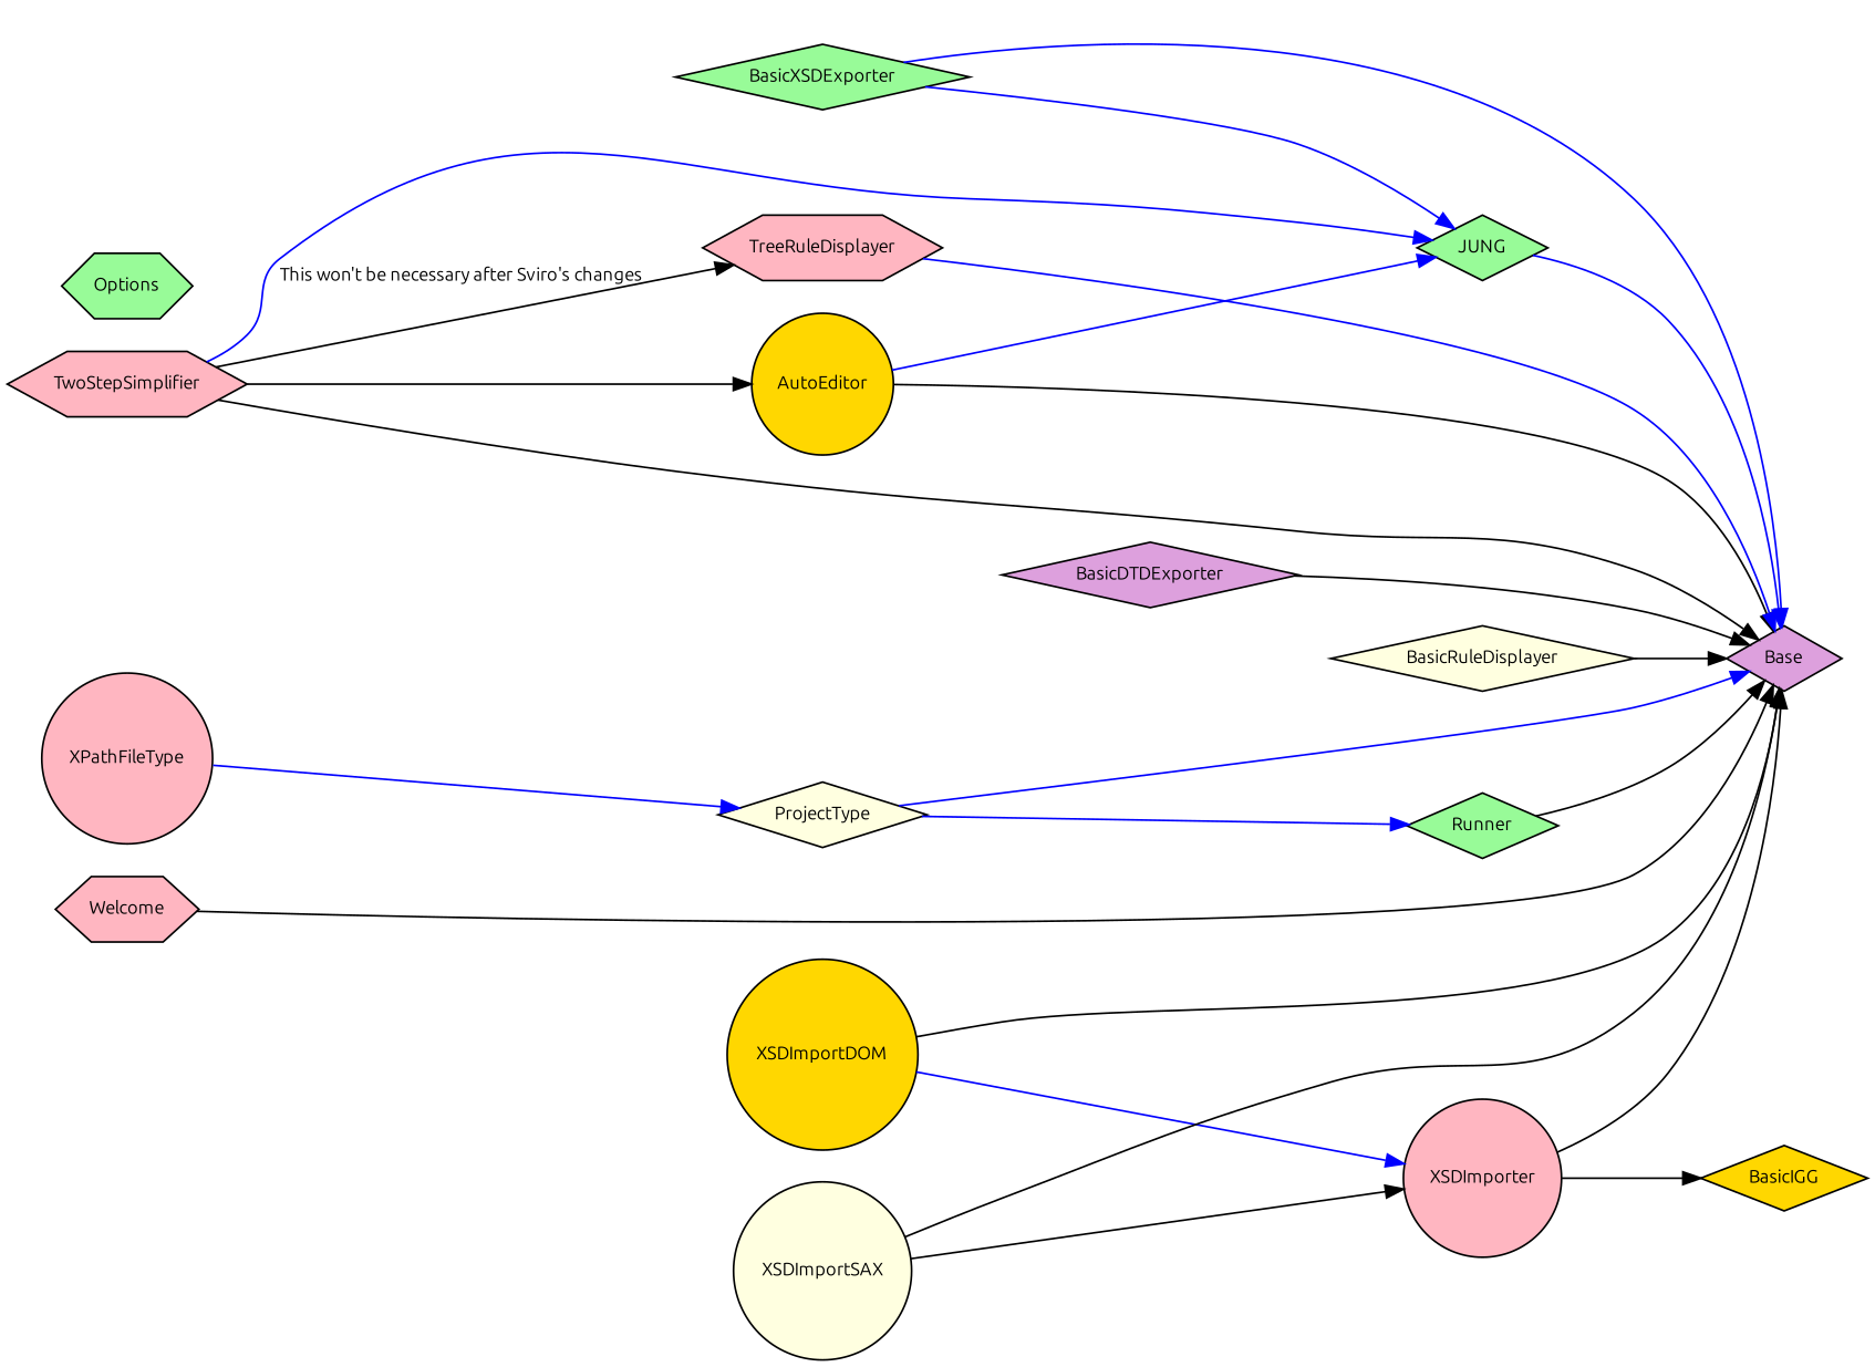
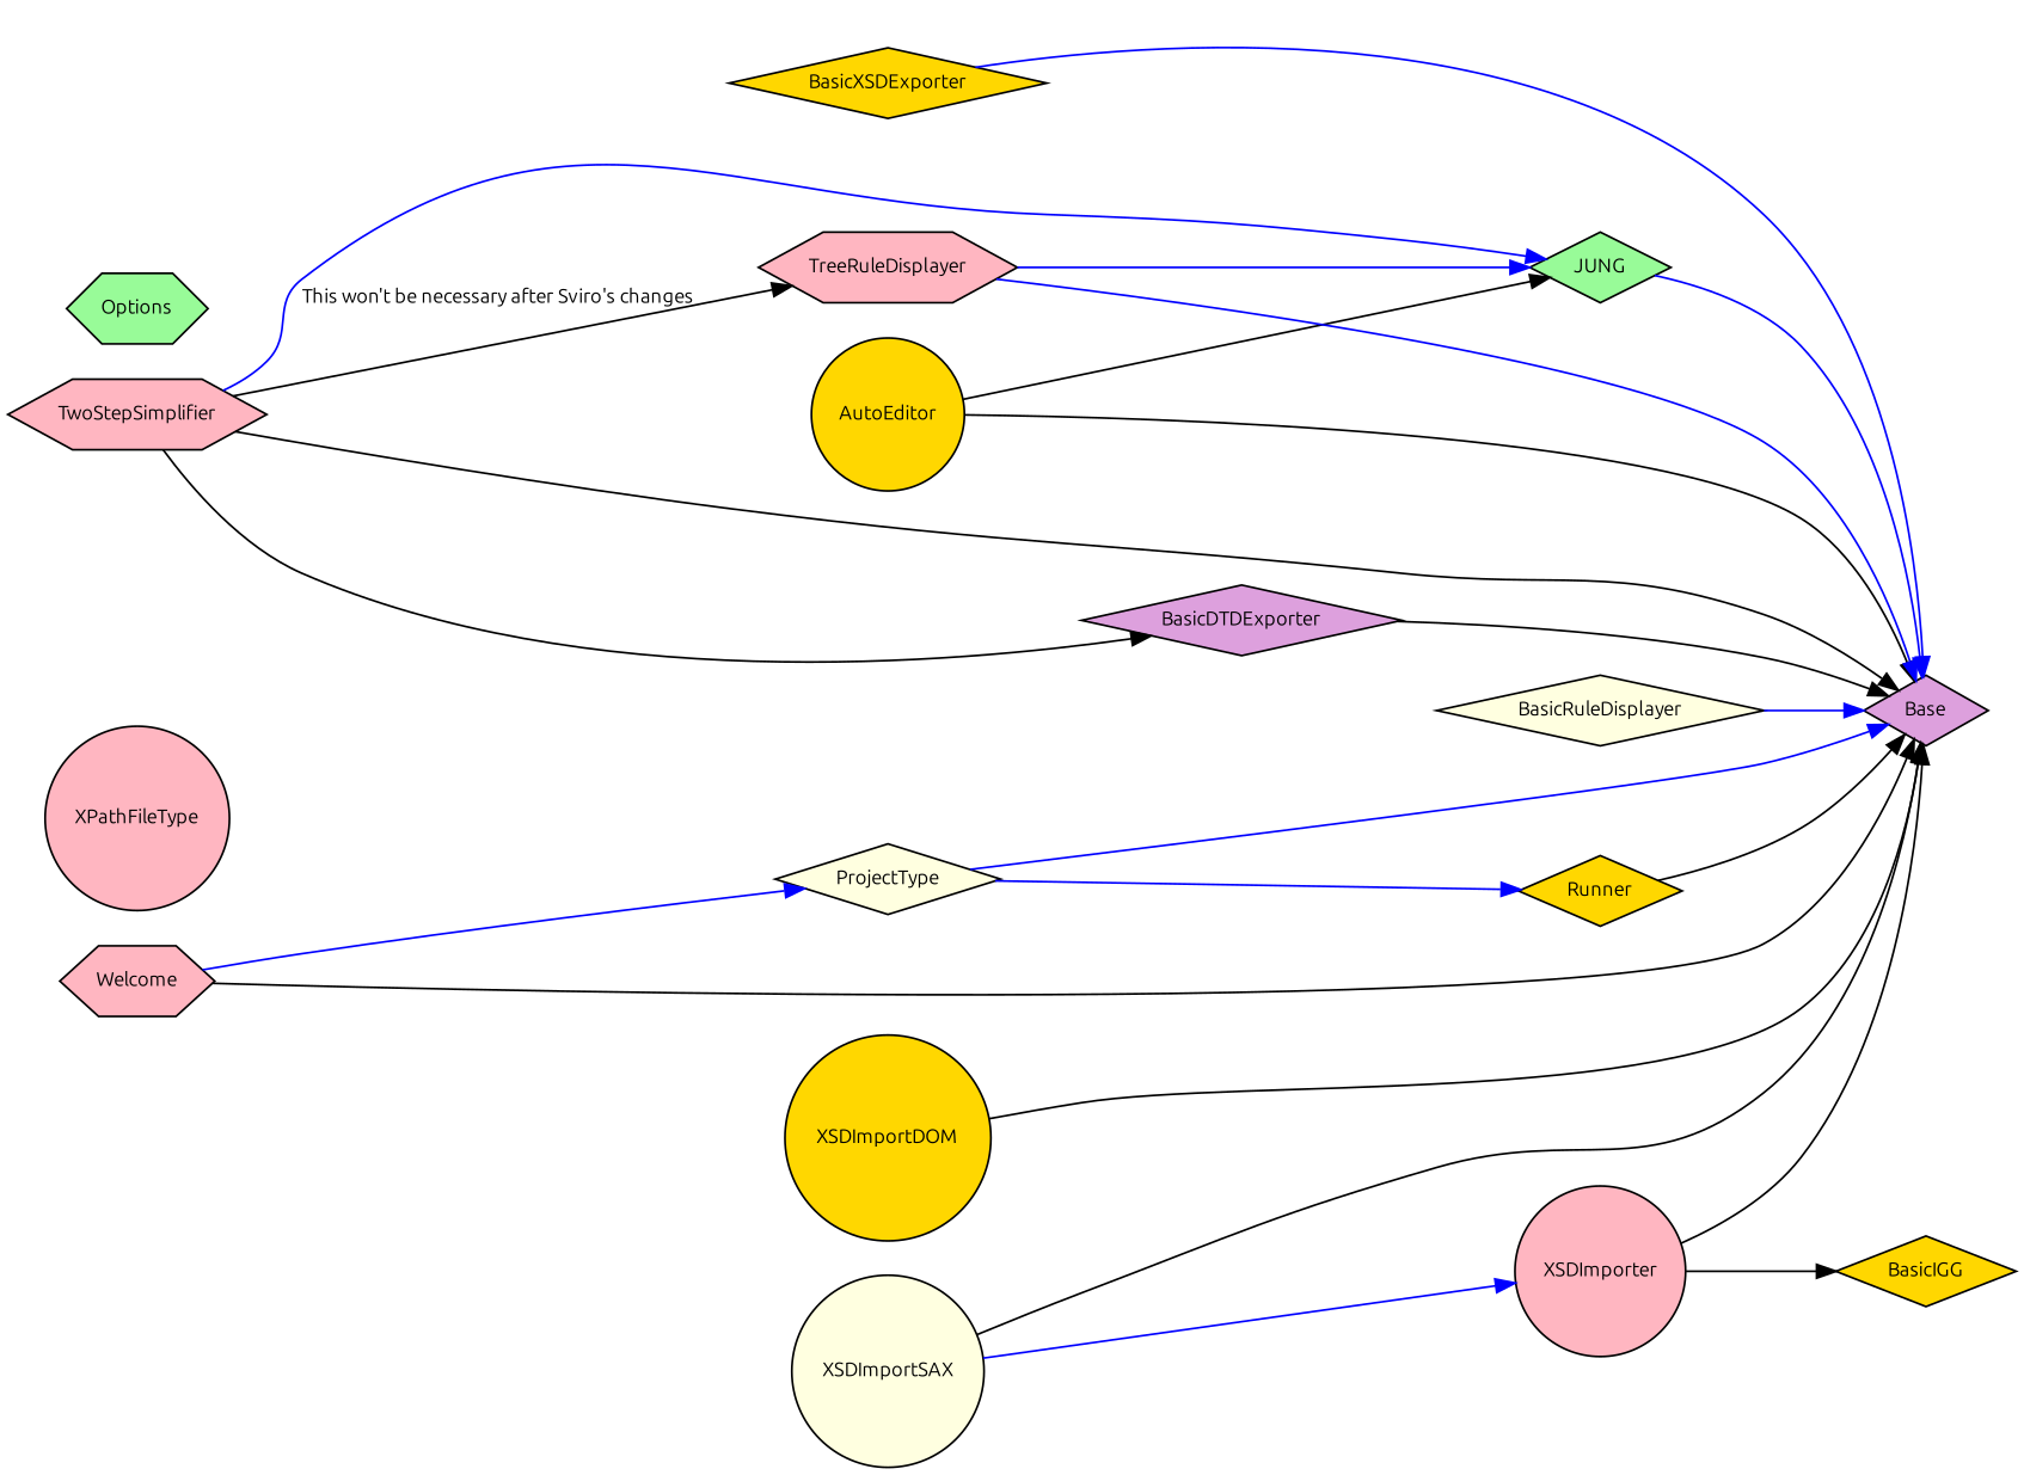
  digraph {
    fontname=Ubuntu
    rankdir=LR
    node [fillcolor=lightpink fontname=Ubuntu fontsize=10 shape=diamond style=filled]
    edge [color=black fontname=Ubuntu fontsize=10]
    AutoEditor [fillcolor=gold shape=circle]
    Base [fillcolor=plum]
    JUNG [fillcolor=palegreen]
    BasicDTDExporter [fillcolor=plum]
    BasicIGG [fillcolor=gold]
    BasicRuleDisplayer [fillcolor=lightyellow]
-   BasicXSDExporter [fillcolor=palegreen]
+   BasicXSDExporter [fillcolor=gold]
    Options [fillcolor=palegreen shape=hexagon]
    ProjectType [fillcolor=lightyellow]
-   Runner [fillcolor=palegreen]
+   Runner [fillcolor=gold]
    TreeRuleDisplayer [shape=hexagon]
    TwoStepSimplifier [shape=hexagon]
    Welcome [shape=hexagon]
    XPathFileType [shape=circle]
    XSDImportDOM [fillcolor=gold shape=circle]
    XSDImporter [shape=circle]
    XSDImportSAX [fillcolor=lightyellow shape=circle]
    AutoEditor -> Base
-   AutoEditor -> JUNG [color=blue]
+   AutoEditor -> JUNG
    JUNG -> Base [color=blue]
    BasicDTDExporter -> Base
-   BasicRuleDisplayer -> Base
+   BasicRuleDisplayer -> Base [color=blue]
    BasicXSDExporter -> Base [color=blue]
    ProjectType -> Base [color=blue]
    ProjectType -> Runner [color=blue]
    Runner -> Base
    TreeRuleDisplayer -> Base [color=blue]
-   BasicXSDExporter -> JUNG [color=blue]
-   TwoStepSimplifier -> AutoEditor
+   TreeRuleDisplayer -> JUNG [color=blue]
+   TwoStepSimplifier -> BasicDTDExporter
    TwoStepSimplifier -> Base
    TwoStepSimplifier -> JUNG [color=blue]
    TwoStepSimplifier -> TreeRuleDisplayer [label="This won't be necessary after Sviro's changes"]
    Welcome -> Base
-   XPathFileType -> ProjectType [color=blue]
+   Welcome -> ProjectType [color=blue]
    XSDImportDOM -> Base
-   XSDImportDOM -> XSDImporter [color=blue]
    XSDImporter -> Base
    XSDImporter -> BasicIGG
    XSDImportSAX -> Base
-   XSDImportSAX -> XSDImporter
+   XSDImportSAX -> XSDImporter [color=blue]
  }
